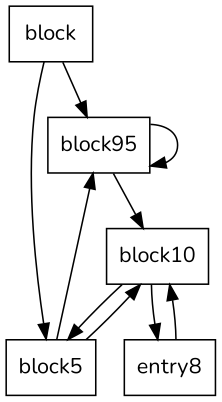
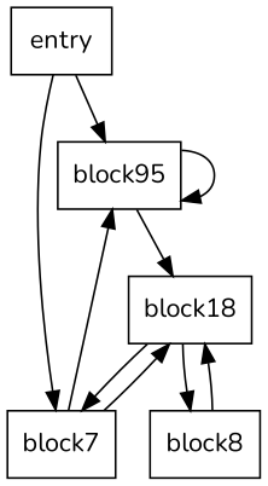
  digraph {
    fontname=Nunito
    node [fontname=Nunito shape=rectangle]
    edge [fontname=Nunito]
    n1 [label=block95]
-   entry [label=block]
-   block5
-   block10
-   block8 [label=entry8]
+   entry
+   block5 [label=block7]
+   block10 [label=block18]
+   block8
    n1 -> n1
    n1 -> block10
    entry -> n1
    entry -> block5
    block5 -> n1
    block5 -> block10
    block10 -> block5
    block10 -> block8
    block8 -> block10
  }
